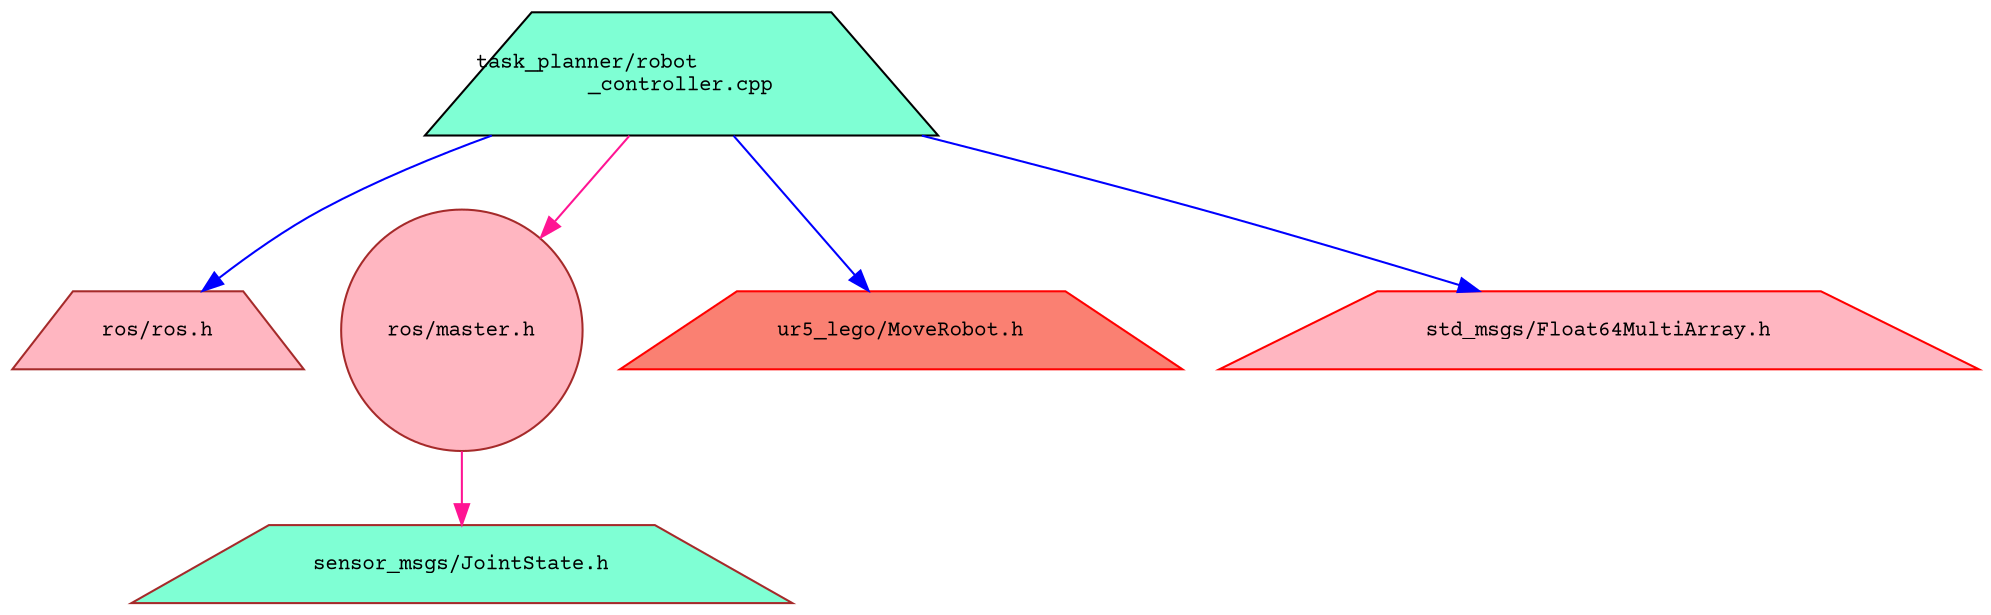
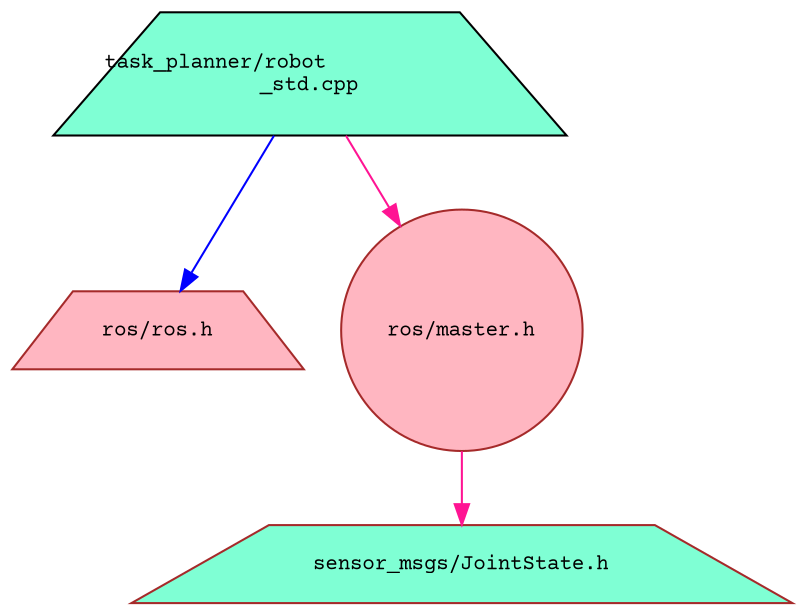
  digraph {
    fontname="Courier Prime"
    node [color=brown fillcolor=lightpink fontname="Courier Prime" fontsize=10 shape=trapezium style=filled]
    edge [color=blue fontname="Courier Prime" fontsize=10 labelfontname=Helvetica labelfontsize=10 style=solid]
-   n1 [color=black fillcolor=aquamarine fontcolor=black height=0.2 label="task_planner/robot\l_controller.cpp" width=0.4]
+   n1 [color=black fillcolor=aquamarine fontcolor=black height=0.2 label="task_planner/robot\l_std.cpp" width=0.4]
    n2 [height=0.2 label="ros/ros.h" width=0.4]
    n3 [height=0.2 label="ros/master.h" shape=circle width=0.4]
-   n4 [color=red fillcolor=salmon height=0.2 label="ur5_lego/MoveRobot.h" width=0.4]
-   n5 [color=red height=0.2 label="std_msgs/Float64MultiArray.h" width=0.4]
    n6 [fillcolor=aquamarine height=0.2 label="sensor_msgs/JointState.h" width=0.4]
    n1 -> n2
    n1 -> n3 [color=deeppink]
-   n1 -> n4
-   n1 -> n5
    n3 -> n6 [color=deeppink]
  }
